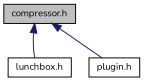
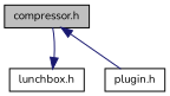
  digraph {
    fontname=Nunito
    node [color=black fillcolor=white fontname=Nunito fontsize=10 shape=record style=filled]
    edge [color=midnightblue dir=back fontname=Nunito fontsize=10 labelfontname=Sans labelfontsize=10 style=solid]
    n1 [fillcolor=grey75 fontcolor=black height=0.2 label="compressor.h" width=0.4]
    n2 [height=0.2 label="lunchbox.h" width=0.4]
    n3 [height=0.2 label="plugin.h" width=0.4]
-   n1 -> n2
+   n2 -> n1
    n1 -> n3
  }
